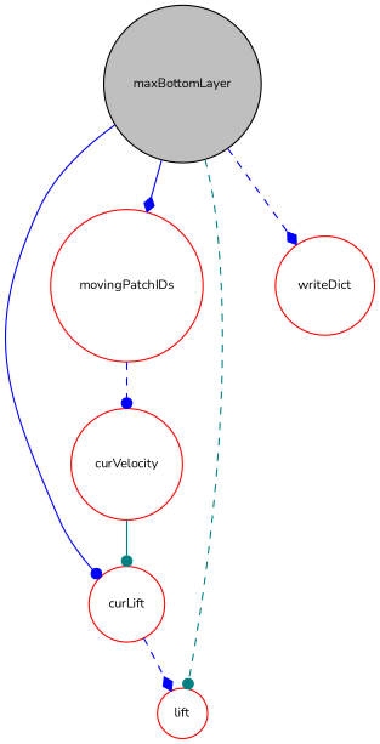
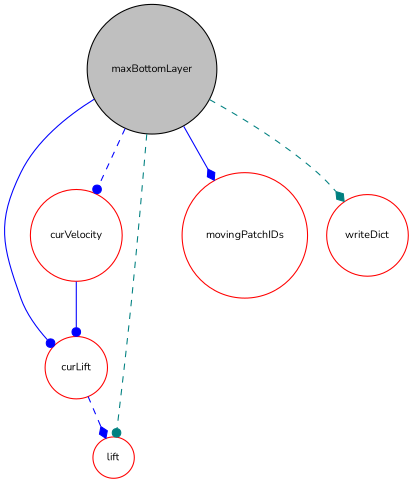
  digraph {
    fontname=Nunito
    rankdir=TB
    node [color=red fontname=Nunito fontsize=10 shape=circle]
    edge [arrowhead=dot color=blue fontname=Nunito fontsize=10 labelfontname=FreeSans labelfontsize=10 style=dashed]
    n1 [color=black fillcolor=grey75 fontcolor=black height=0.2 label=maxBottomLayer style=filled width=0.4]
    n2 [height=0.2 label=curLift width=0.4]
    n3 [height=0.2 label=lift width=0.4]
    n4 [height=0.2 label=curVelocity width=0.4]
    n5 [height=0.2 label=movingPatchIDs width=0.4]
    n6 [height=0.2 label=writeDict width=0.4]
    n1 -> n2 [style=solid]
    n1 -> n3 [color=teal]
-   n5 -> n4
+   n1 -> n4
    n1 -> n5 [arrowhead=diamond style=solid]
-   n1 -> n6 [arrowhead=diamond]
+   n1 -> n6 [arrowhead=diamond color=teal]
    n2 -> n3 [arrowhead=diamond]
-   n4 -> n2 [color=teal style=solid]
+   n4 -> n2 [style=solid]
  }
